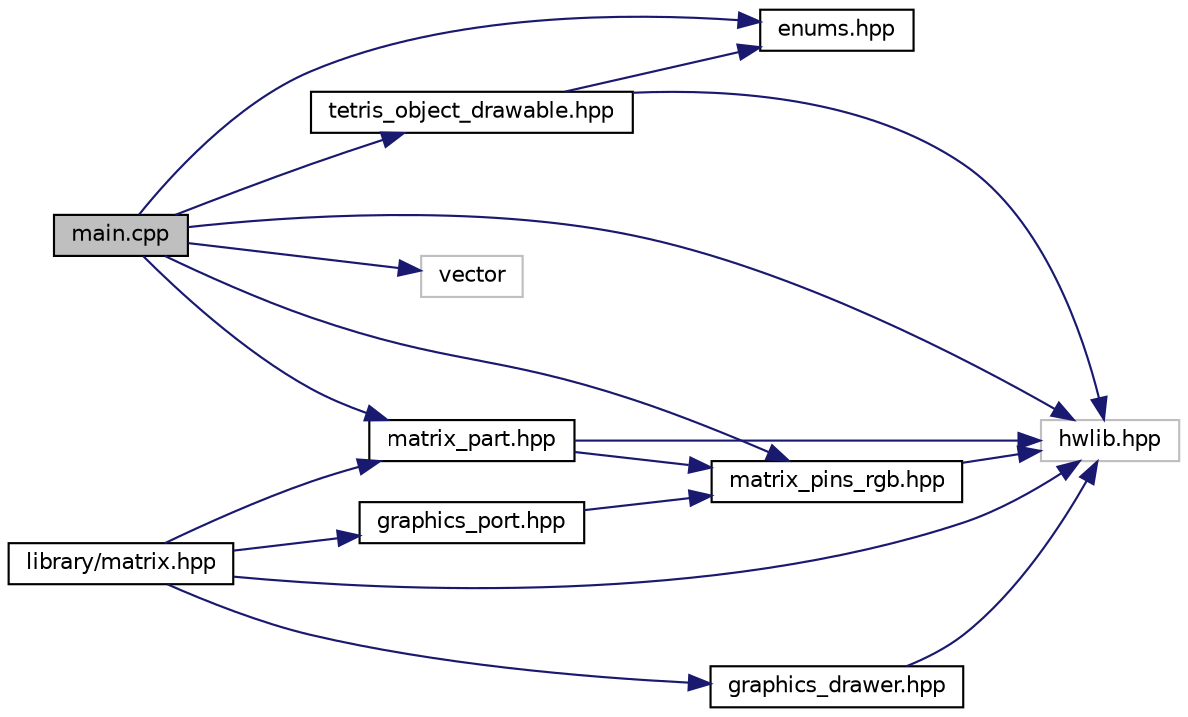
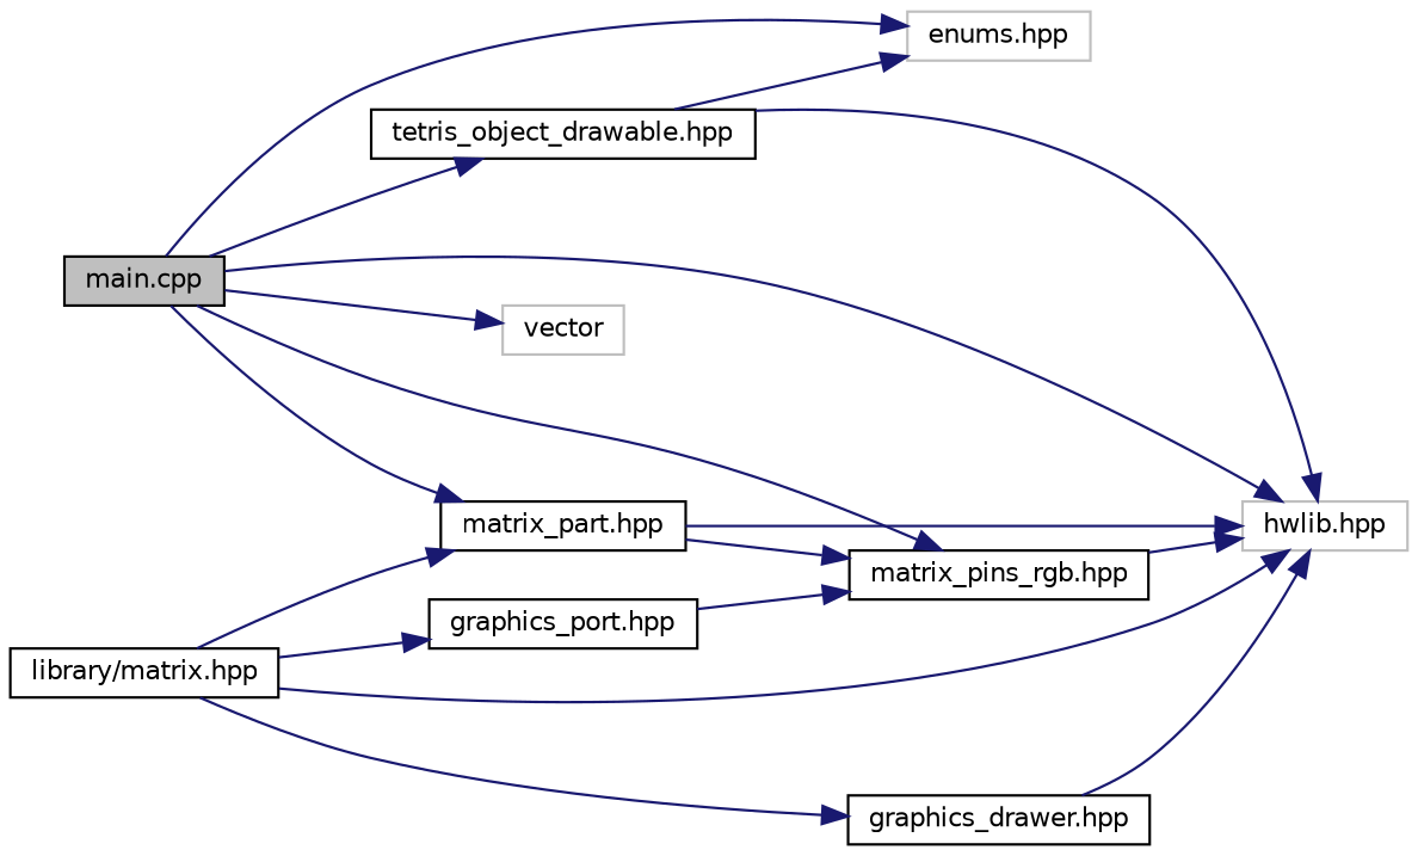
  digraph {
    rankdir=LR
    node [color=black fillcolor=white fontname=Helvetica fontsize=10 shape=record style=filled]
    edge [color=midnightblue fontname=Helvetica fontsize=10 labelfontname=Helvetica labelfontsize=10 style=solid]
    n1 [fillcolor=grey75 fontcolor=black height=0.2 label="main.cpp" width=0.4]
    n2 [color=grey75 height=0.2 label="hwlib.hpp" width=0.4]
    n3 [height=0.2 label="matrix_pins_rgb.hpp" width=0.4]
-   n4 [height=0.2 label="enums.hpp" width=0.4]
+   n4 [color=grey75 height=0.2 label="enums.hpp" width=0.4]
    n5 [color=grey75 height=0.2 label=vector width=0.4]
    n6 [height=0.2 label="tetris_object_drawable.hpp" width=0.4]
    n7 [height=0.2 label="matrix_part.hpp" width=0.4]
    n8 [height=0.2 label="library/matrix.hpp" width=0.4]
    n9 [height=0.2 label="graphics_drawer.hpp" width=0.4]
    n10 [height=0.2 label="graphics_port.hpp" width=0.4]
    n1 -> n2
    n1 -> n3
    n1 -> n4
    n1 -> n5
    n1 -> n6
    n1 -> n7
    n3 -> n2
    n6 -> n2
    n6 -> n4
    n7 -> n2
    n7 -> n3
    n8 -> n2
    n8 -> n7
    n8 -> n9
    n8 -> n10
    n9 -> n2
    n10 -> n3
  }
